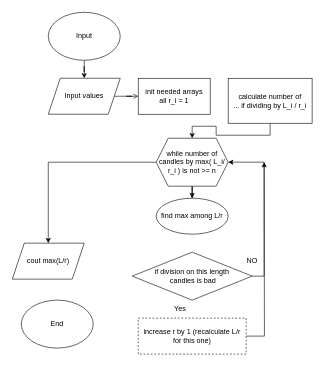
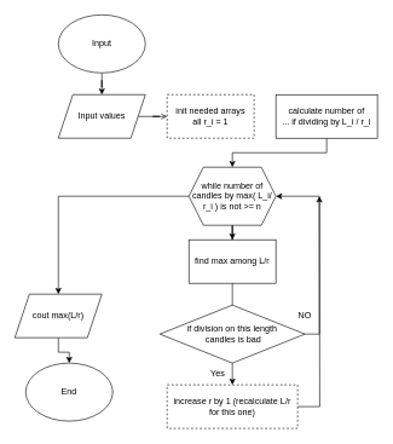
  <mxCell id="0" />
  <mxCell id="1" parent="0" />
  <mxCell id="2" value="" style="edgeStyle=orthogonalEdgeStyle;rounded=0;orthogonalLoop=1;jettySize=auto;html=1;" edge="1" parent="1" source="3" target="5"><mxGeometry relative="1" as="geometry" /></mxCell>
  <mxCell id="3" value="Input" style="ellipse;whiteSpace=wrap;html=1;" vertex="1" parent="1"><mxGeometry x="80" y="20" width="120" height="80" as="geometry" /></mxCell>
  <mxCell id="4" value="" style="edgeStyle=orthogonalEdgeStyle;rounded=0;orthogonalLoop=1;jettySize=auto;html=1;endArrow=open;" edge="1" parent="1" source="5" target="9"><mxGeometry relative="1" as="geometry" /></mxCell>
  <mxCell id="5" value="Input values" style="shape=parallelogram;perimeter=parallelogramPerimeter;whiteSpace=wrap;html=1;fixedSize=1;" vertex="1" parent="1"><mxGeometry x="80" y="130" width="120" height="60" as="geometry" /></mxCell>
  <mxCell id="6" value="" style="edgeStyle=orthogonalEdgeStyle;rounded=0;orthogonalLoop=1;jettySize=auto;html=1;" edge="1" parent="1" source="8" target="13"><mxGeometry relative="1" as="geometry" /></mxCell>
  <mxCell id="7" style="edgeStyle=orthogonalEdgeStyle;rounded=0;orthogonalLoop=1;jettySize=auto;html=1;" edge="1" parent="1" source="8" target="21"><mxGeometry relative="1" as="geometry" /></mxCell>
  <mxCell id="8" value="while number of&lt;br&gt;candles by max( L_i/ r_i ) is not &amp;gt;= n" style="shape=hexagon;perimeter=hexagonPerimeter2;whiteSpace=wrap;html=1;fixedSize=1;" vertex="1" parent="1"><mxGeometry x="260" y="230" width="120" height="80" as="geometry" /></mxCell>
- <mxCell id="9" value="init needed arrays&lt;br&gt;all r_i = 1" style="rounded=0;whiteSpace=wrap;html=1;" vertex="1" parent="1"><mxGeometry x="230" y="130" width="120" height="60" as="geometry" /></mxCell>
+ <mxCell id="9" value="init needed arrays&lt;br&gt;all r_i = 1" style="rounded=0;whiteSpace=wrap;html=1;dashed=1;" vertex="1" parent="1"><mxGeometry x="230" y="130" width="120" height="60" as="geometry" /></mxCell>
  <mxCell id="10" style="edgeStyle=orthogonalEdgeStyle;rounded=0;orthogonalLoop=1;jettySize=auto;html=1;" edge="1" parent="1" source="11" target="8"><mxGeometry relative="1" as="geometry" /></mxCell>
- <mxCell id="11" value="calculate number of&lt;br&gt;... if dividing by L_i / r_i" style="rounded=0;whiteSpace=wrap;html=1;" vertex="1" parent="1"><mxGeometry x="380" y="130" width="140" height="75" as="geometry" /></mxCell>
- <mxCell id="13" value="find max among L/r" style="ellipse;whiteSpace=wrap;html=1;" vertex="1" parent="1"><mxGeometry x="260" y="330" width="120" height="60" as="geometry" /></mxCell>
+ <mxCell id="11" value="calculate number of&lt;br&gt;... if dividing by L_i / r_i" style="rounded=0;whiteSpace=wrap;html=1;" vertex="1" parent="1"><mxGeometry x="380" y="130" width="140" height="60" as="geometry" /></mxCell>
+ <mxCell id="12" value="" style="edgeStyle=orthogonalEdgeStyle;rounded=0;orthogonalLoop=1;jettySize=auto;html=1;" edge="1" parent="1" source="13" target="15"><mxGeometry relative="1" as="geometry" /></mxCell>
+ <mxCell id="13" value="find max among L/r" style="rounded=0;whiteSpace=wrap;html=1;" vertex="1" parent="1"><mxGeometry x="260" y="330" width="120" height="60" as="geometry" /></mxCell>
  <mxCell id="14" style="edgeStyle=orthogonalEdgeStyle;rounded=0;orthogonalLoop=1;jettySize=auto;html=1;" edge="1" parent="1" source="15"><mxGeometry relative="1" as="geometry"><mxPoint x="440" y="270" as="targetPoint" /></mxGeometry></mxCell>
  <mxCell id="15" value="increase r by 1 (recalculate L/r for this one)" style="rounded=0;whiteSpace=wrap;html=1;dashed=1;" vertex="1" parent="1"><mxGeometry x="230" y="530" width="180" height="60" as="geometry" /></mxCell>
  <mxCell id="16" style="edgeStyle=orthogonalEdgeStyle;rounded=0;orthogonalLoop=1;jettySize=auto;html=1;exitX=1;exitY=0.5;exitDx=0;exitDy=0;entryX=1;entryY=0.5;entryDx=0;entryDy=0;" edge="1" parent="1" source="17" target="8"><mxGeometry relative="1" as="geometry" /></mxCell>
  <mxCell id="17" value="if division on this length&lt;br&gt;&amp;nbsp;candles is bad" style="rhombus;whiteSpace=wrap;html=1;" vertex="1" parent="1"><mxGeometry x="220" y="420" width="200" height="80" as="geometry" /></mxCell>
  <mxCell id="18" value="Yes" style="text;html=1;strokeColor=none;fillColor=none;align=center;verticalAlign=middle;whiteSpace=wrap;rounded=0;" vertex="1" parent="1"><mxGeometry x="270" y="500" width="60" height="30" as="geometry" /></mxCell>
  <mxCell id="19" value="NO" style="text;html=1;strokeColor=none;fillColor=none;align=center;verticalAlign=middle;whiteSpace=wrap;rounded=0;" vertex="1" parent="1"><mxGeometry x="390" y="420" width="60" height="30" as="geometry" /></mxCell>
+ <mxCell id="20" value="" style="edgeStyle=orthogonalEdgeStyle;rounded=0;orthogonalLoop=1;jettySize=auto;html=1;" edge="1" parent="1" source="21" target="22"><mxGeometry relative="1" as="geometry" /></mxCell>
  <mxCell id="21" value="cout max(L/r)" style="shape=parallelogram;perimeter=parallelogramPerimeter;whiteSpace=wrap;html=1;fixedSize=1;" vertex="1" parent="1"><mxGeometry x="20" y="405" width="120" height="60" as="geometry" /></mxCell>
  <mxCell id="22" value="End" style="ellipse;whiteSpace=wrap;html=1;" vertex="1" parent="1"><mxGeometry x="35" y="500" width="120" height="80" as="geometry" /></mxCell>
